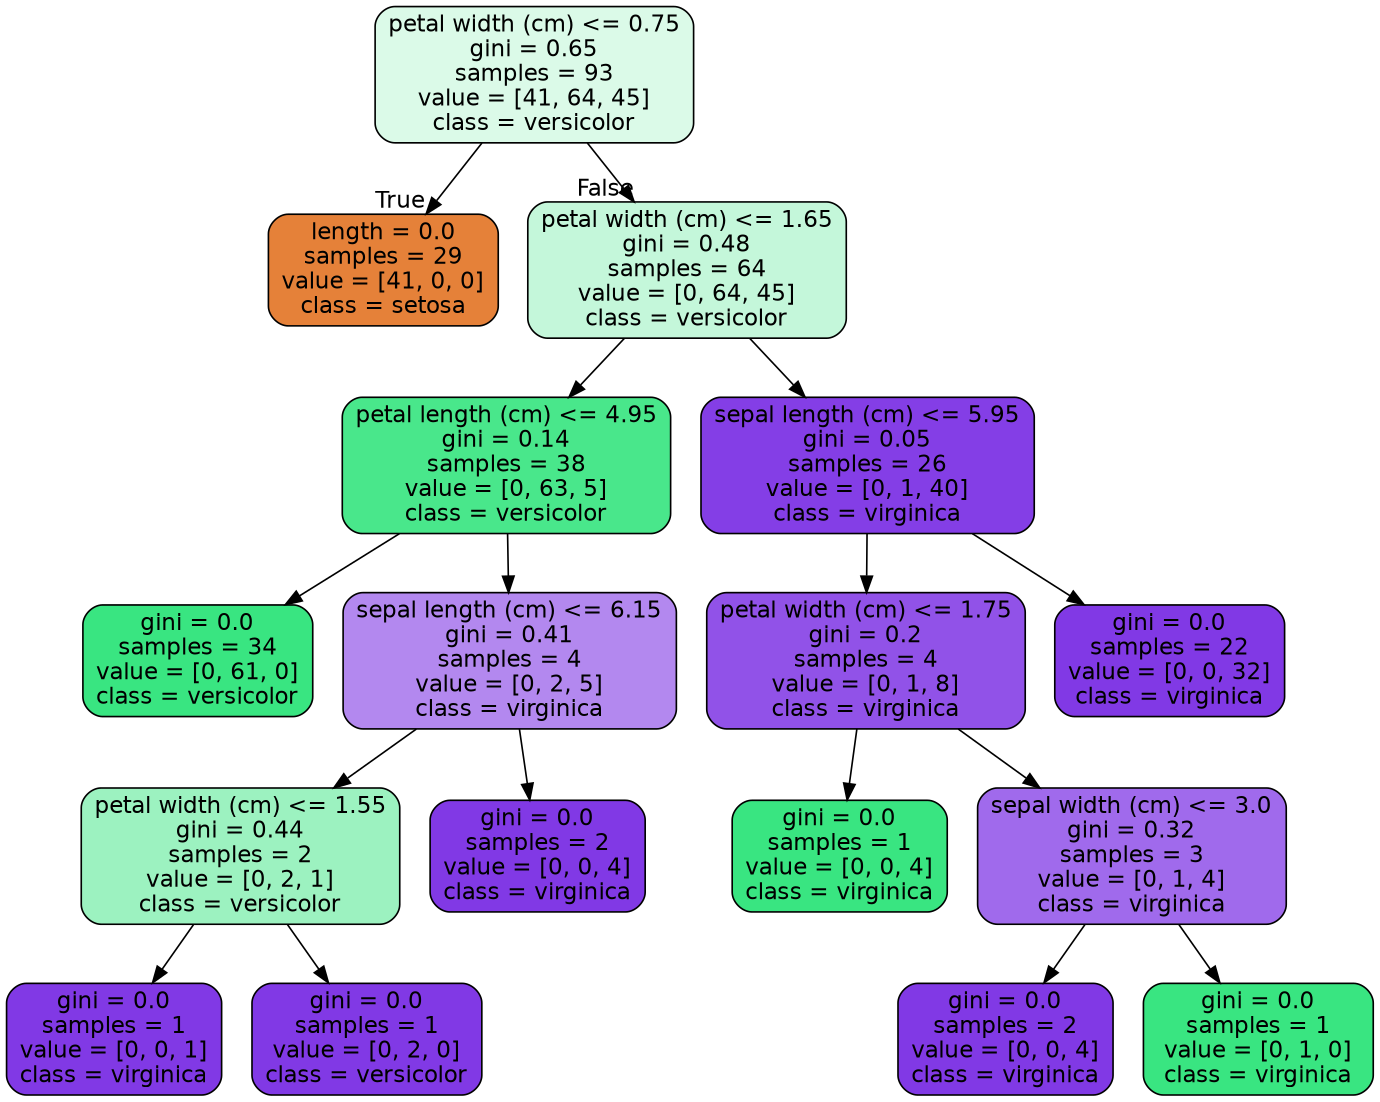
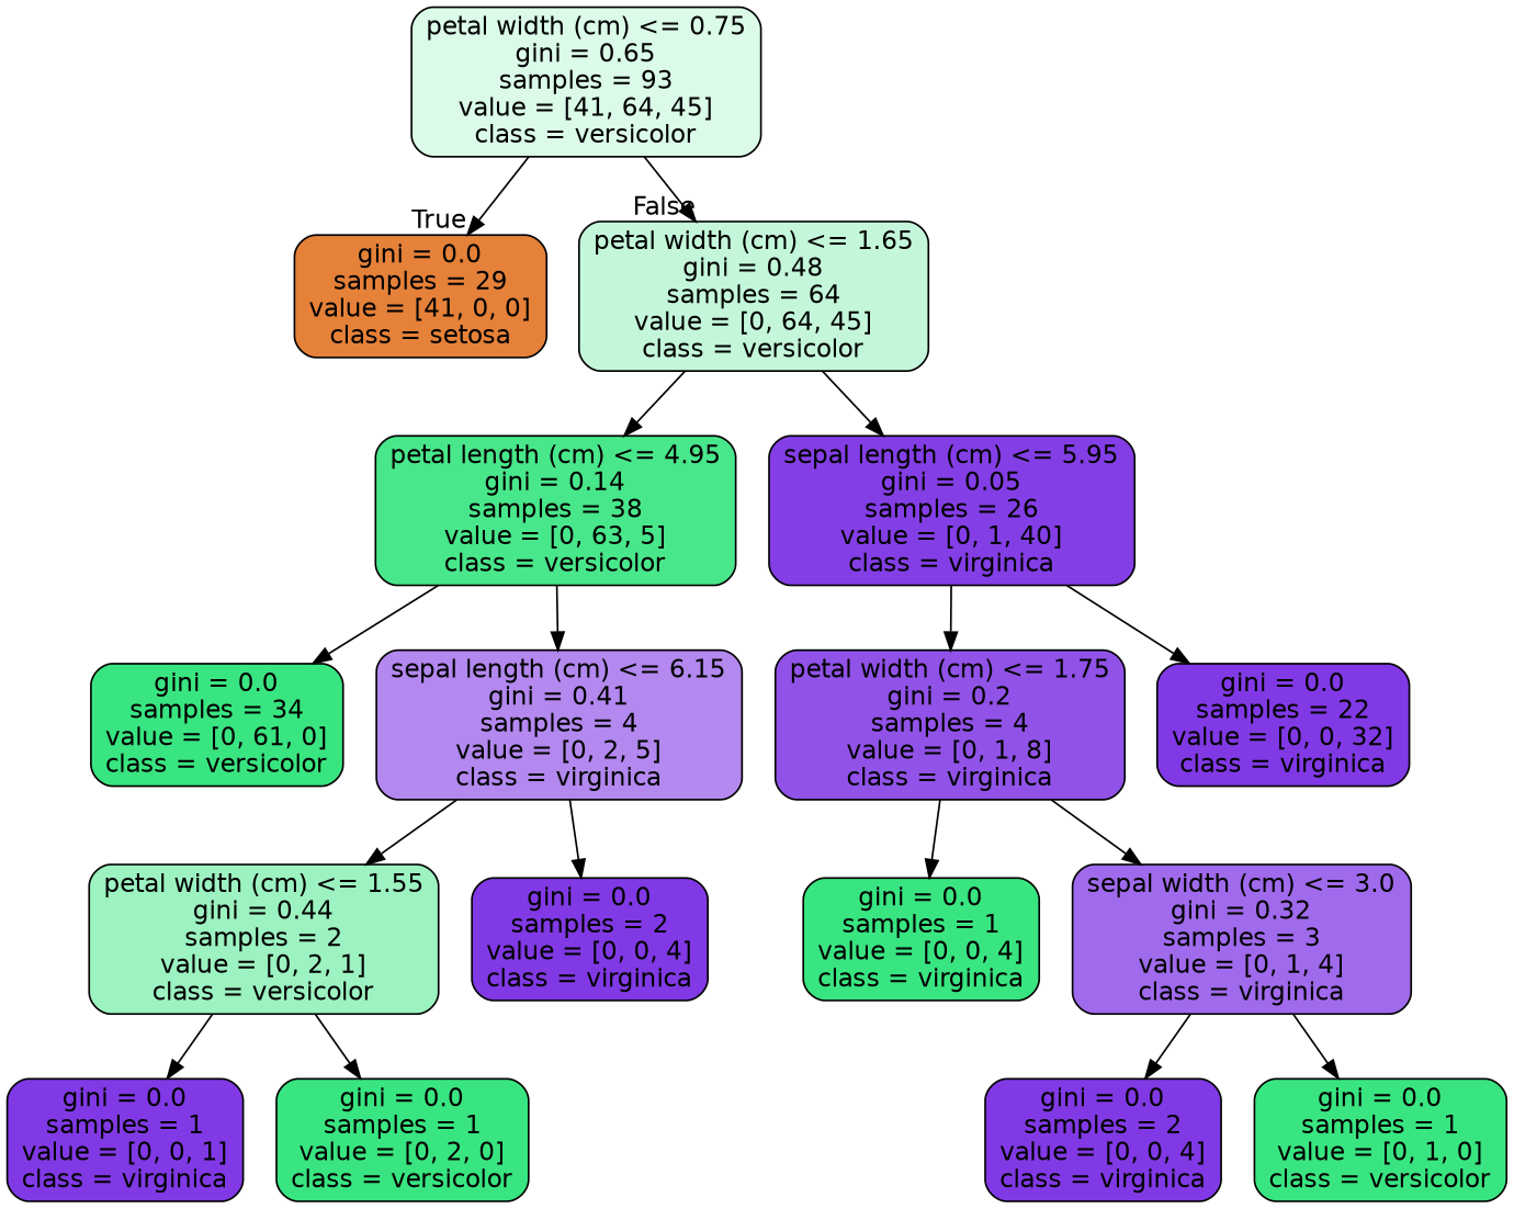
  digraph {
    node [color=black fillcolor="#39e581" fontname=helvetica shape=box style="filled, rounded"]
    edge [fontname=helvetica]
    n1 [fillcolor="#dbfae8" label="petal width (cm) <= 0.75\ngini = 0.65\nsamples = 93\nvalue = [41, 64, 45]\nclass = versicolor"]
-   n2 [fillcolor="#e58139" label="length = 0.0\nsamples = 29\nvalue = [41, 0, 0]\nclass = setosa"]
+   n2 [fillcolor="#e58139" label="gini = 0.0\nsamples = 29\nvalue = [41, 0, 0]\nclass = setosa"]
    n3 [fillcolor="#c4f7da" label="petal width (cm) <= 1.65\ngini = 0.48\nsamples = 64\nvalue = [0, 64, 45]\nclass = versicolor"]
    n4 [fillcolor="#49e78b" label="petal length (cm) <= 4.95\ngini = 0.14\nsamples = 38\nvalue = [0, 63, 5]\nclass = versicolor"]
    n5 [fillcolor="#843ee6" label="sepal length (cm) <= 5.95\ngini = 0.05\nsamples = 26\nvalue = [0, 1, 40]\nclass = virginica"]
    n6 [label="gini = 0.0\nsamples = 34\nvalue = [0, 61, 0]\nclass = versicolor"]
    n7 [fillcolor="#b388ef" label="sepal length (cm) <= 6.15\ngini = 0.41\nsamples = 4\nvalue = [0, 2, 5]\nclass = virginica"]
    n8 [fillcolor="#9152e8" label="petal width (cm) <= 1.75\ngini = 0.2\nsamples = 4\nvalue = [0, 1, 8]\nclass = virginica"]
    n9 [fillcolor="#8139e5" label="gini = 0.0\nsamples = 22\nvalue = [0, 0, 32]\nclass = virginica"]
    n10 [fillcolor="#9cf2c0" label="petal width (cm) <= 1.55\ngini = 0.44\nsamples = 2\nvalue = [0, 2, 1]\nclass = versicolor"]
    n11 [fillcolor="#8139e5" label="gini = 0.0\nsamples = 2\nvalue = [0, 0, 4]\nclass = virginica"]
    n12 [fillcolor="#8139e5" label="gini = 0.0\nsamples = 1\nvalue = [0, 0, 1]\nclass = virginica"]
-   n13 [fillcolor="#8139e5" label="gini = 0.0\nsamples = 1\nvalue = [0, 2, 0]\nclass = versicolor"]
+   n13 [label="gini = 0.0\nsamples = 1\nvalue = [0, 2, 0]\nclass = versicolor"]
    n14 [label="gini = 0.0\nsamples = 1\nvalue = [0, 0, 4]\nclass = virginica"]
    n15 [fillcolor="#a06aec" label="sepal width (cm) <= 3.0\ngini = 0.32\nsamples = 3\nvalue = [0, 1, 4]\nclass = virginica"]
    n16 [fillcolor="#8139e5" label="gini = 0.0\nsamples = 2\nvalue = [0, 0, 4]\nclass = virginica"]
-   n17 [label="gini = 0.0\nsamples = 1\nvalue = [0, 1, 0]\nclass = virginica"]
+   n17 [label="gini = 0.0\nsamples = 1\nvalue = [0, 1, 0]\nclass = versicolor"]
    n1 -> n2 [headlabel=True labelangle=45 labeldistance=2.5]
    n1 -> n3 [headlabel=False labelangle=-45 labeldistance=2.5]
    n3 -> n4
    n3 -> n5
    n4 -> n6
    n4 -> n7
    n5 -> n8
    n5 -> n9
    n7 -> n10
    n7 -> n11
    n8 -> n14
    n8 -> n15
    n10 -> n12
    n10 -> n13
    n15 -> n16
    n15 -> n17
  }
